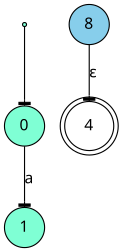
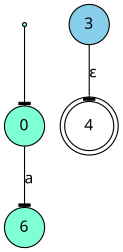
  digraph {
    fontname="Noto Sans"
    rankdir=TB
    node [fillcolor=aquamarine fontname="Noto Sans" shape=circle style=filled]
    edge [arrowhead=tee fontname="Noto Sans"]
    start [shape=point]
    0
-   1
+   1 [label=6]
    4 [fillcolor=white shape=doublecircle]
-   3 [fillcolor=skyblue label=8]
+   3 [fillcolor=skyblue]
    start -> 0
    0 -> 1 [label=a]
    3 -> 4 [label="ε"]
  }
